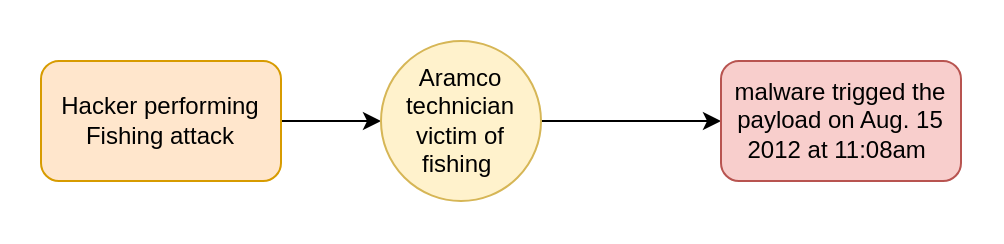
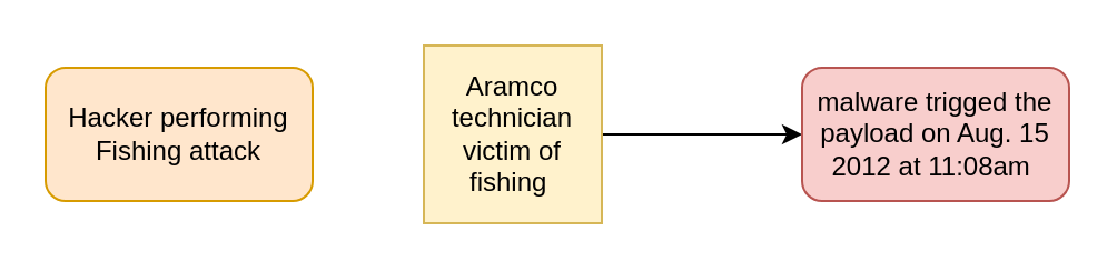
  <mxCell id="0" />
  <mxCell id="1" parent="0" />
- <mxCell id="2" style="edgeStyle=orthogonalEdgeStyle;rounded=0;orthogonalLoop=1;jettySize=auto;html=1;exitX=1;exitY=0.5;exitDx=0;exitDy=0;" edge="1" parent="1" source="3" target="5"><mxGeometry relative="1" as="geometry" /></mxCell>
  <mxCell id="3" value="Hacker performing Fishing attack" style="rounded=1;whiteSpace=wrap;html=1;fillColor=#ffe6cc;strokeColor=#d79b00;" vertex="1" parent="1"><mxGeometry x="20" y="30" width="120" height="60" as="geometry" /></mxCell>
  <mxCell id="4" style="edgeStyle=orthogonalEdgeStyle;rounded=0;orthogonalLoop=1;jettySize=auto;html=1;exitX=1;exitY=0.5;exitDx=0;exitDy=0;entryX=0;entryY=0.5;entryDx=0;entryDy=0;" edge="1" parent="1" source="5" target="6"><mxGeometry relative="1" as="geometry" /></mxCell>
- <mxCell id="5" value="Aramco technician&lt;br&gt;victim of fishing&amp;nbsp;" style="ellipse;whiteSpace=wrap;html=1;aspect=fixed;fillColor=#fff2cc;strokeColor=#d6b656;" vertex="1" parent="1"><mxGeometry x="190" y="20" width="80" height="80" as="geometry" /></mxCell>
+ <mxCell id="5" value="Aramco technician&lt;br&gt;victim of fishing&amp;nbsp;" style="whiteSpace=wrap;html=1;aspect=fixed;fillColor=#fff2cc;strokeColor=#d6b656;rounded=0;" vertex="1" parent="1"><mxGeometry x="190" y="20" width="80" height="80" as="geometry" /></mxCell>
  <mxCell id="6" value="malware trigged the payload on Aug. 15 2012 at 11:08am&amp;nbsp;" style="rounded=1;whiteSpace=wrap;html=1;fillColor=#f8cecc;strokeColor=#b85450;" vertex="1" parent="1"><mxGeometry x="360" y="30" width="120" height="60" as="geometry" /></mxCell>
